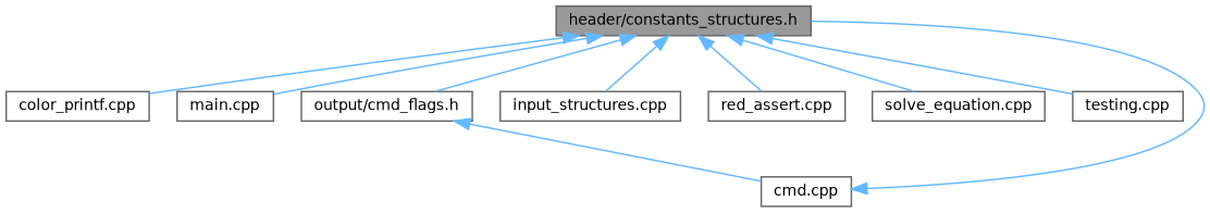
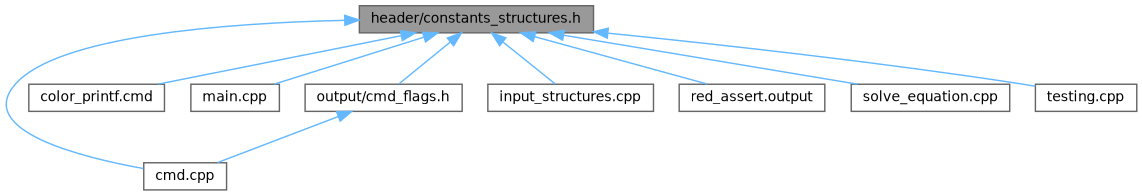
  digraph {
    node [color=grey40 fillcolor=white fontname=Helvetica fontsize=10 shape=box style=filled]
    edge [color=steelblue1 dir=back fontname=Helvetica fontsize=10 labelfontname=Helvetica labelfontsize=10 style=solid]
    n1 [color=gray40 fillcolor=grey60 fontcolor=black height=0.2 label="header/constants_structures.h" width=0.4]
    n2 [height=0.2 label="cmd.cpp" width=0.4]
-   n3 [height=0.2 label="color_printf.cpp" width=0.4]
+   n3 [height=0.2 label="color_printf.cmd" width=0.4]
    n4 [height=0.2 label="main.cpp" width=0.4]
    n5 [height=0.2 label="output/cmd_flags.h" width=0.4]
    n6 [height=0.2 label="input_structures.cpp" width=0.4]
-   n7 [height=0.2 label="red_assert.cpp" width=0.4]
+   n7 [height=0.2 label="red_assert.output" width=0.4]
    n8 [height=0.2 label="solve_equation.cpp" width=0.4]
    n9 [height=0.2 label="testing.cpp" width=0.4]
-   n2 -> n1
+   n1 -> n2
    n1 -> n3
    n1 -> n4
    n1 -> n5
    n1 -> n6
    n1 -> n7
    n1 -> n8
    n1 -> n9
    n5 -> n2
  }
